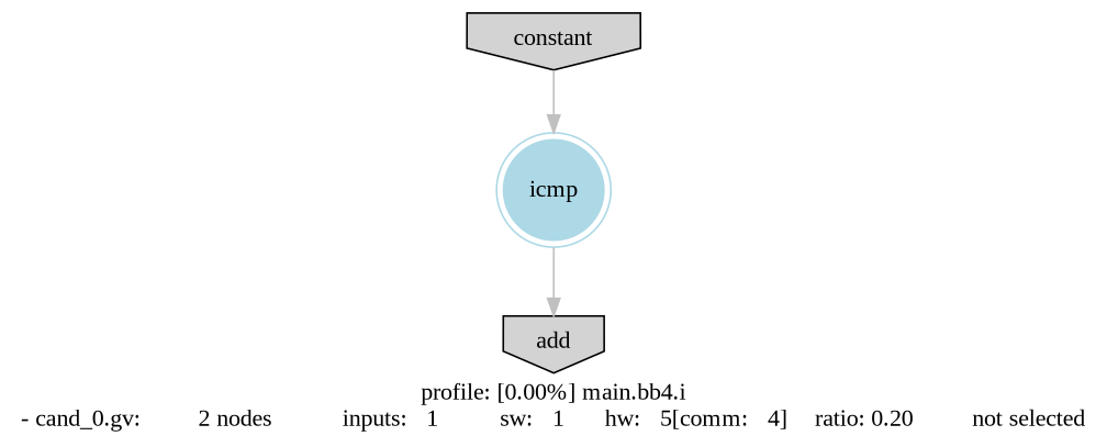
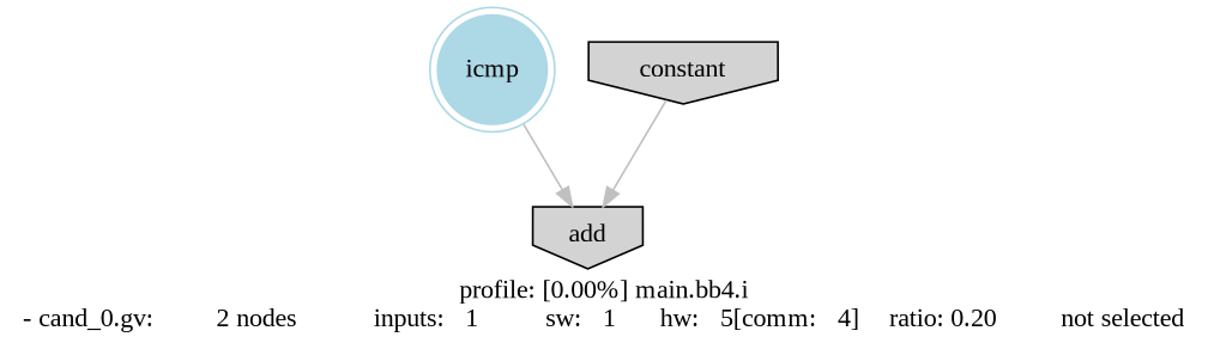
  digraph {
    fontname="Liberation Serif"
    label="profile: [0.00%] main.bb4.i\n- cand_0.gv: 	   2 nodes 	 inputs:   1 	 sw:   1 	 hw:   5[comm:   4] 	 ratio: 0.20 	 not selected"
    node [fontname="Liberation Serif" rank=source shape=invhouse style=filled bgcolor=lightblue]
    edge [color=gray fontname="Liberation Serif" fontsize=10]
    n1 [color=lightblue label=icmp rank=sink shape=doublecircle bgcolor=""]
    n2 [label=add]
    n3 [label=constant]
    n1 -> n2
-   n3 -> n1
+   n3 -> n2
  }
